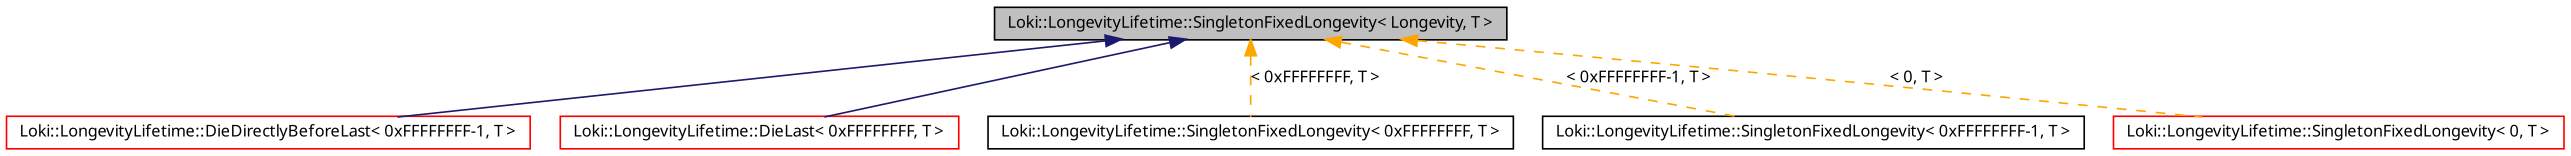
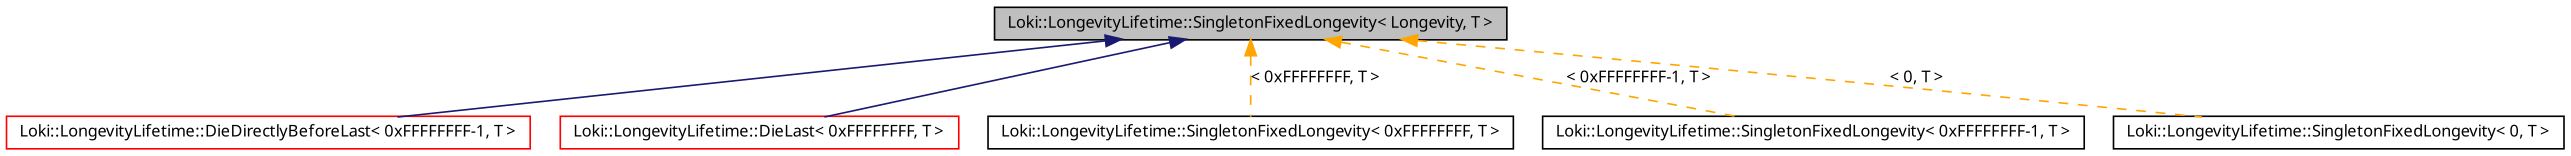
  digraph {
    node [color=black fontname="FreeSans.ttf" fontsize=10 shape=record]
    edge [color=orange dir=back fontname="FreeSans.ttf" fontsize=10 labelfontname="FreeSans.ttf" labelfontsize=10 style=dashed]
    n1 [fillcolor=grey75 fontcolor=black height=0.2 label="Loki::LongevityLifetime::SingletonFixedLongevity\< Longevity, T \>" style=filled width=0.4]
    n2 [color=red height=0.2 label="Loki::LongevityLifetime::DieDirectlyBeforeLast\< 0xFFFFFFFF-1, T \>" width=0.4]
    n3 [color=red height=0.2 label="Loki::LongevityLifetime::DieLast\< 0xFFFFFFFF, T \>" width=0.4]
    n4 [height=0.2 label="Loki::LongevityLifetime::SingletonFixedLongevity\< 0xFFFFFFFF, T \>" width=0.4]
    n5 [height=0.2 label="Loki::LongevityLifetime::SingletonFixedLongevity\< 0xFFFFFFFF-1, T \>" width=0.4]
-   n6 [color=red height=0.2 label="Loki::LongevityLifetime::SingletonFixedLongevity\< 0, T \>" width=0.4]
+   n6 [height=0.2 label="Loki::LongevityLifetime::SingletonFixedLongevity\< 0, T \>" width=0.4]
    n1 -> n2 [color=midnightblue style=solid]
    n1 -> n3 [color=midnightblue style=solid]
    n1 -> n4 [label="\< 0xFFFFFFFF, T \>"]
    n1 -> n5 [label="\< 0xFFFFFFFF-1, T \>"]
    n1 -> n6 [label="\< 0, T \>"]
  }
